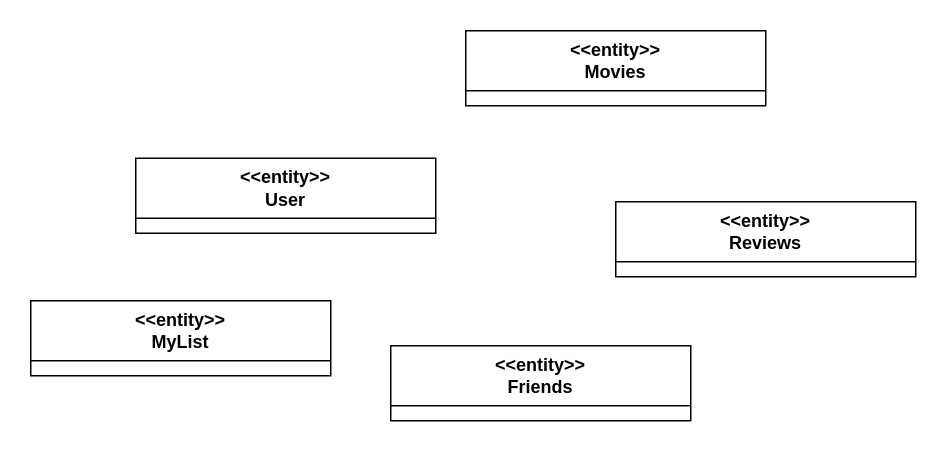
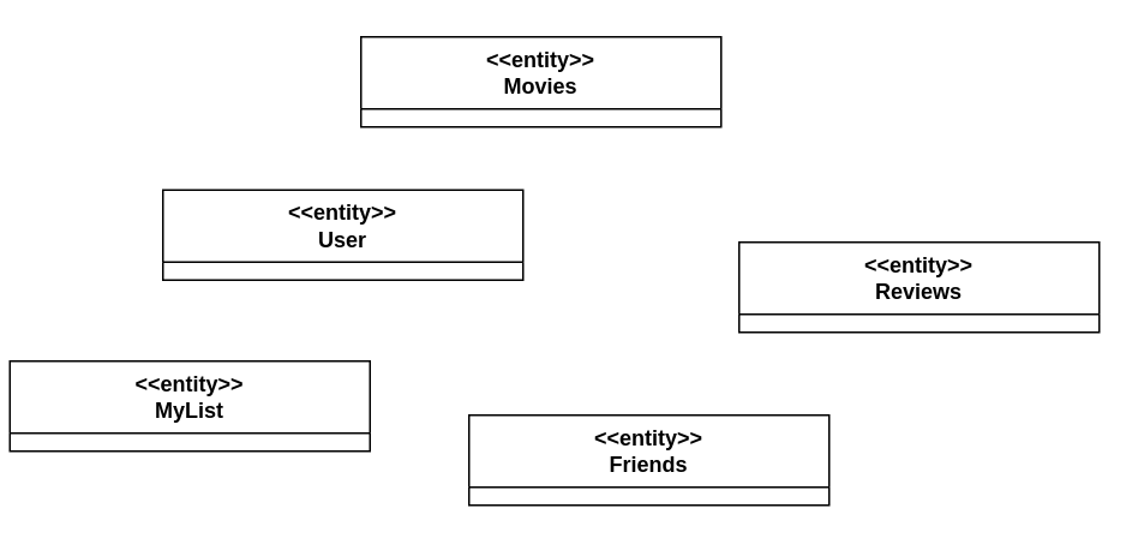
  <mxCell id="0" />
  <mxCell id="1" parent="0" />
- <mxCell id="2" value="&amp;lt;&amp;lt;entity&amp;gt;&amp;gt;&lt;br&gt;Movies" style="swimlane;whiteSpace=wrap;html=1;startSize=40;" vertex="1" parent="1"><mxGeometry x="310" y="20" width="200" height="50" as="geometry" /></mxCell>
+ <mxCell id="2" value="&amp;lt;&amp;lt;entity&amp;gt;&amp;gt;&lt;br&gt;Movies" style="swimlane;whiteSpace=wrap;html=1;startSize=40;" vertex="1" parent="1"><mxGeometry x="200" y="20" width="200" height="50" as="geometry" /></mxCell>
  <mxCell id="3" value="&amp;lt;&amp;lt;entity&amp;gt;&amp;gt;&lt;br&gt;User" style="swimlane;whiteSpace=wrap;html=1;startSize=40;" vertex="1" parent="1"><mxGeometry x="90" y="105" width="200" height="50" as="geometry" /></mxCell>
  <mxCell id="4" value="&amp;lt;&amp;lt;entity&amp;gt;&amp;gt;&lt;br&gt;Reviews" style="swimlane;whiteSpace=wrap;html=1;startSize=40;" vertex="1" parent="1"><mxGeometry x="410" y="134" width="200" height="50" as="geometry" /></mxCell>
- <mxCell id="5" value="&amp;lt;&amp;lt;entity&amp;gt;&amp;gt;&lt;br&gt;MyList" style="swimlane;whiteSpace=wrap;html=1;startSize=40;" vertex="1" parent="1"><mxGeometry x="20" y="200" width="200" height="50" as="geometry" /></mxCell>
+ <mxCell id="5" value="&amp;lt;&amp;lt;entity&amp;gt;&amp;gt;&lt;br&gt;MyList" style="swimlane;whiteSpace=wrap;html=1;startSize=40;" vertex="1" parent="1"><mxGeometry x="5" y="200" width="200" height="50" as="geometry" /></mxCell>
  <mxCell id="6" value="&amp;lt;&amp;lt;entity&amp;gt;&amp;gt;&lt;br&gt;Friends" style="swimlane;whiteSpace=wrap;html=1;startSize=40;" vertex="1" parent="1"><mxGeometry x="260" y="230" width="200" height="50" as="geometry" /></mxCell>
